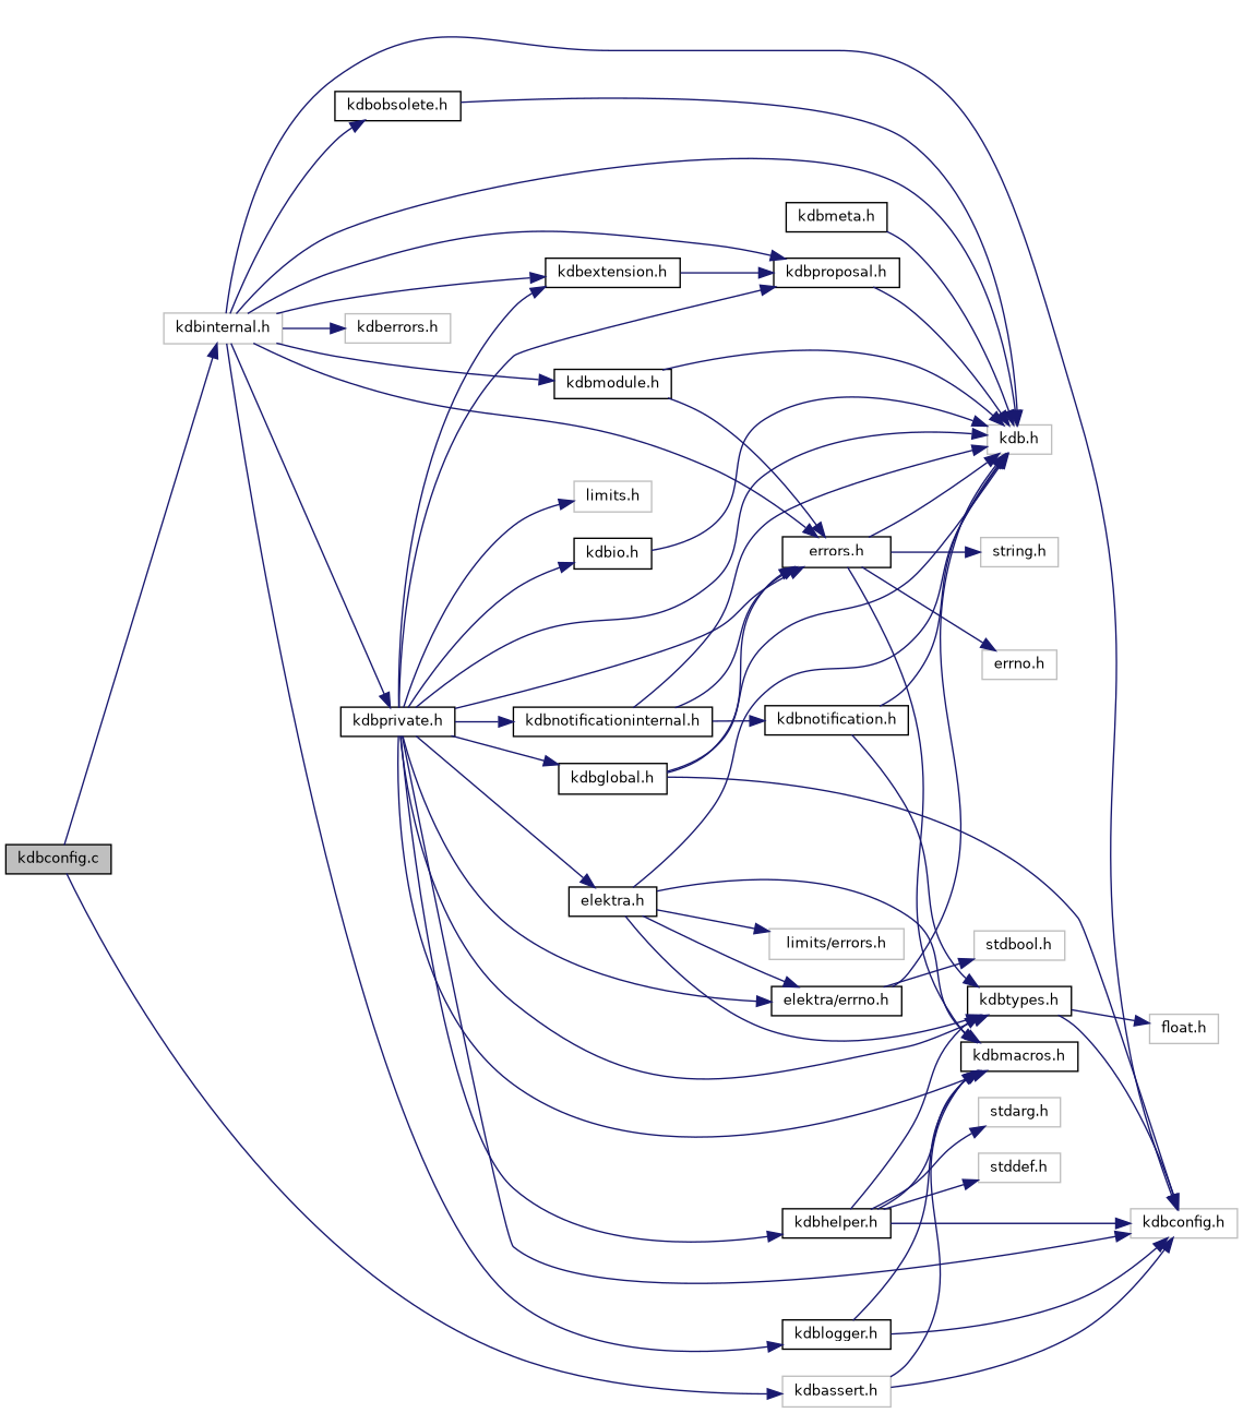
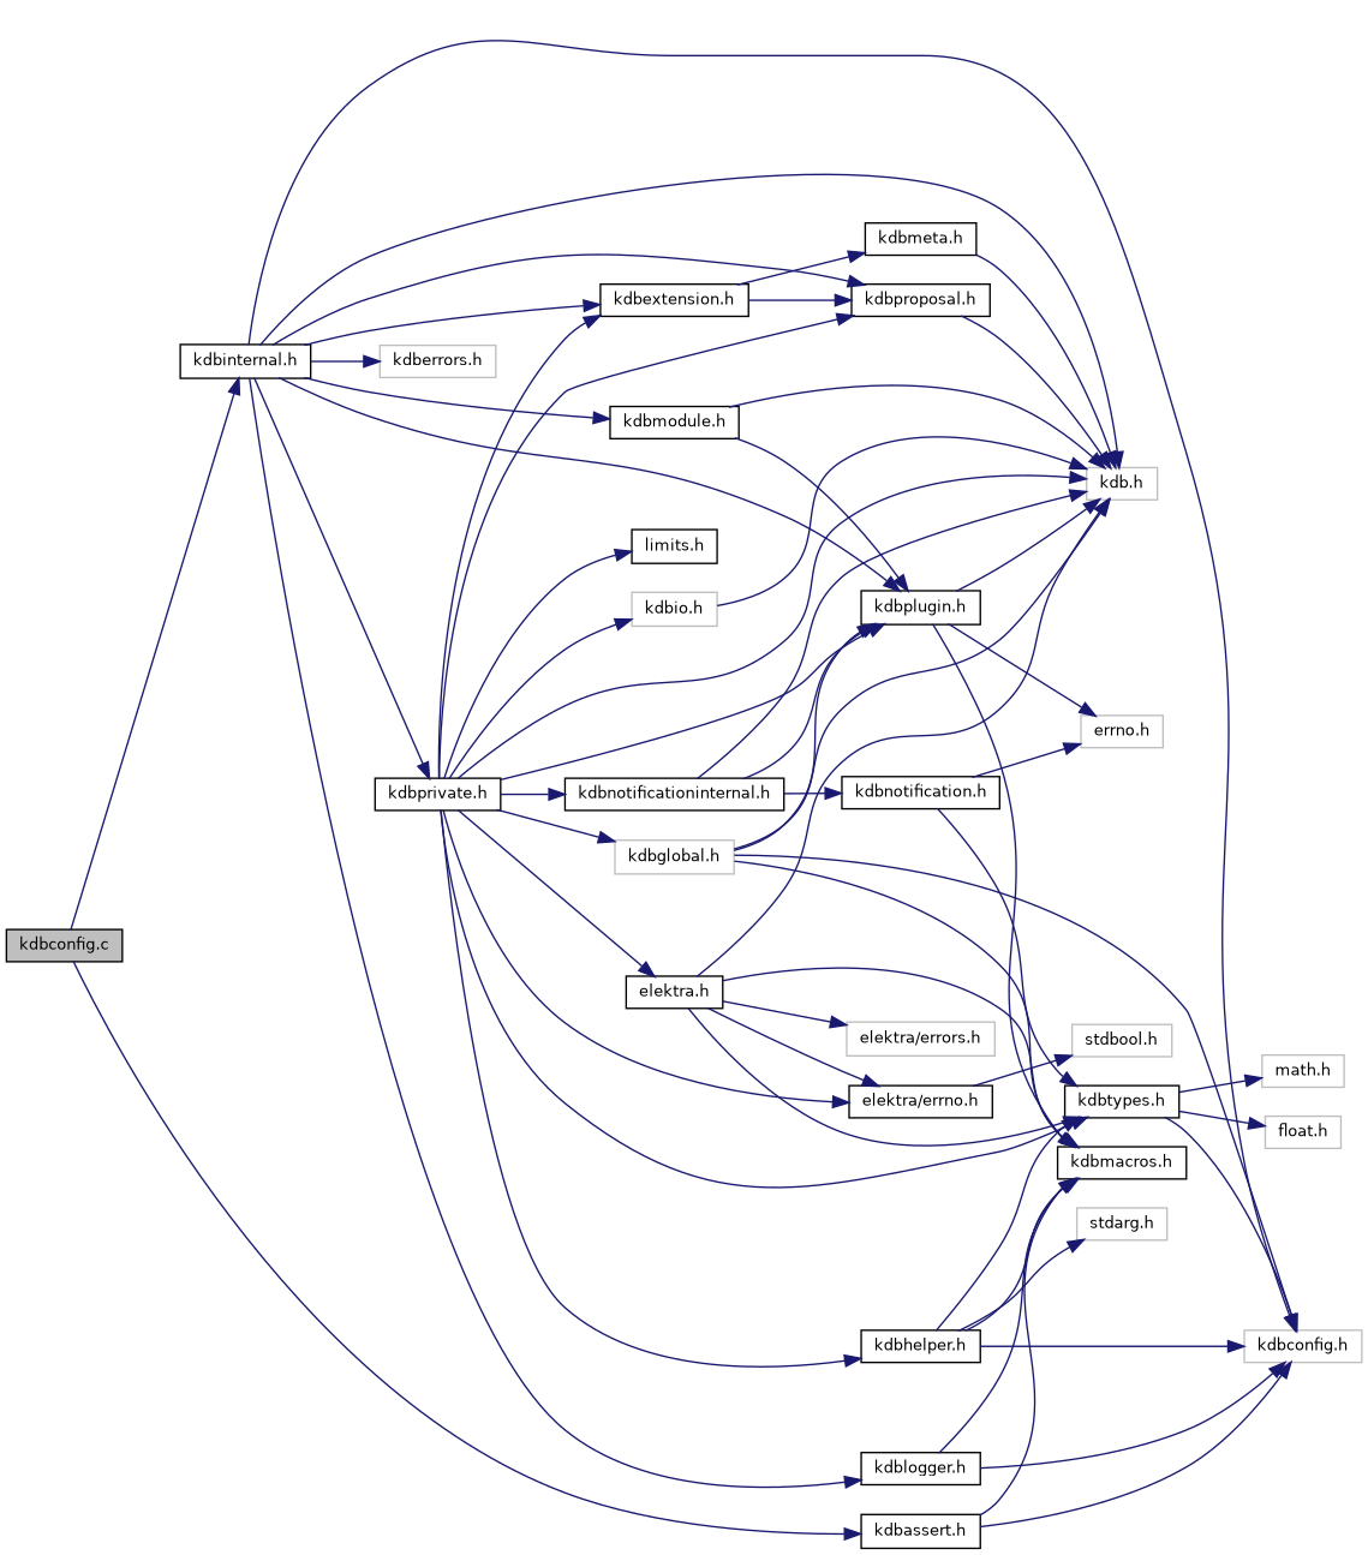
  digraph {
    rankdir=LR
    node [color=black fillcolor=white fontname=Helvetica fontsize=10 shape=record style=filled]
    edge [color=midnightblue fontname=Helvetica fontsize=10 labelfontname=Helvetica labelfontsize=10 style=solid]
    n1 [fillcolor=grey75 fontcolor=black height=0.2 label="kdbconfig.c" width=0.4]
-   n2 [color=grey75 height=0.2 label="kdbassert.h" width=0.4]
-   n3 [color=grey75 height=0.2 label="kdbinternal.h" width=0.4]
+   n2 [height=0.2 label="kdbassert.h" width=0.4]
+   n3 [height=0.2 label="kdbinternal.h" width=0.4]
    n4 [color=grey75 height=0.2 label="kdbconfig.h" width=0.4]
    n5 [height=0.2 label="kdbmacros.h" width=0.4]
    n6 [color=grey75 height=0.2 label="kdb.h" width=0.4]
    n7 [color=grey75 height=0.2 label="kdberrors.h" width=0.4]
    n8 [height=0.2 label="kdbextension.h" width=0.4]
    n9 [height=0.2 label="kdbproposal.h" width=0.4]
    n10 [height=0.2 label="kdblogger.h" width=0.4]
    n11 [height=0.2 label="kdbmodule.h" width=0.4]
-   n12 [height=0.2 label="errors.h" width=0.4]
-   n13 [height=0.2 label="kdbobsolete.h" width=0.4]
+   n12 [height=0.2 label="kdbplugin.h" width=0.4]
    n14 [height=0.2 label="kdbprivate.h" width=0.4]
    n15 [height=0.2 label="kdbmeta.h" width=0.4]
    n16 [color=grey75 height=0.2 label="errno.h" width=0.4]
-   n17 [color=grey75 height=0.2 label="string.h" width=0.4]
    n18 [height=0.2 label="elektra.h" width=0.4]
    n19 [height=0.2 label="elektra/errno.h" width=0.4]
    n20 [height=0.2 label="kdbtypes.h" width=0.4]
    n21 [height=0.2 label="kdbhelper.h" width=0.4]
-   n22 [height=0.2 label="kdbio.h" width=0.4]
+   n22 [color=grey75 height=0.2 label="kdbio.h" width=0.4]
    n23 [height=0.2 label="kdbnotificationinternal.h" width=0.4]
-   n24 [height=0.2 label="kdbglobal.h" width=0.4]
-   n25 [color=grey75 height=0.2 label="limits.h" width=0.4]
-   n26 [color=grey75 height=0.2 label="limits/errors.h" width=0.4]
+   n24 [color=grey75 height=0.2 label="kdbglobal.h" width=0.4]
+   n25 [height=0.2 label="limits.h" width=0.4]
+   n26 [color=grey75 height=0.2 label="elektra/errors.h" width=0.4]
    n27 [color=grey75 height=0.2 label="stdbool.h" width=0.4]
    n28 [color=grey75 height=0.2 label="float.h" width=0.4]
+   n29 [color=grey75 height=0.2 label="math.h" width=0.4]
    n30 [color=grey75 height=0.2 label="stdarg.h" width=0.4]
-   n31 [color=grey75 height=0.2 label="stddef.h" width=0.4]
    n32 [height=0.2 label="kdbnotification.h" width=0.4]
    n1 -> n2
    n1 -> n3
    n2 -> n4
    n2 -> n5
    n3 -> n4
    n3 -> n6
    n3 -> n7
    n3 -> n8
    n3 -> n9
    n3 -> n10
    n3 -> n11
    n3 -> n12
-   n3 -> n13
    n3 -> n14
    n8 -> n9
+   n8 -> n15
    n9 -> n6
    n10 -> n4
    n10 -> n5
    n11 -> n6
    n11 -> n12
    n12 -> n5
    n12 -> n6
    n12 -> n16
-   n12 -> n17
-   n13 -> n6
-   n14 -> n4
-   n14 -> n5
+   n24 -> n5
    n14 -> n6
    n14 -> n8
    n14 -> n9
    n14 -> n12
    n14 -> n18
    n14 -> n19
    n14 -> n20
    n14 -> n21
    n14 -> n22
    n14 -> n23
    n14 -> n24
    n14 -> n25
    n15 -> n6
    n18 -> n5
    n18 -> n6
    n18 -> n19
    n18 -> n20
    n18 -> n26
-   n19 -> n6
    n19 -> n27
    n20 -> n4
    n20 -> n28
+   n20 -> n29
    n21 -> n4
    n21 -> n5
    n21 -> n20
    n21 -> n30
-   n21 -> n31
    n22 -> n6
    n23 -> n6
    n23 -> n12
    n23 -> n32
    n24 -> n4
    n24 -> n6
    n24 -> n12
-   n32 -> n6
+   n32 -> n16
    n32 -> n20
  }
